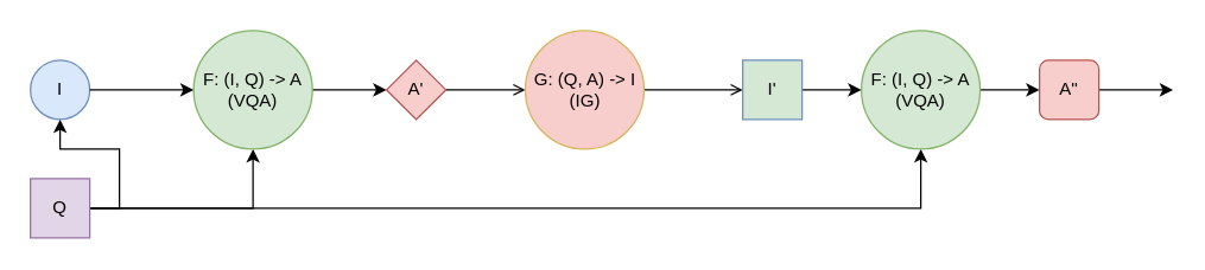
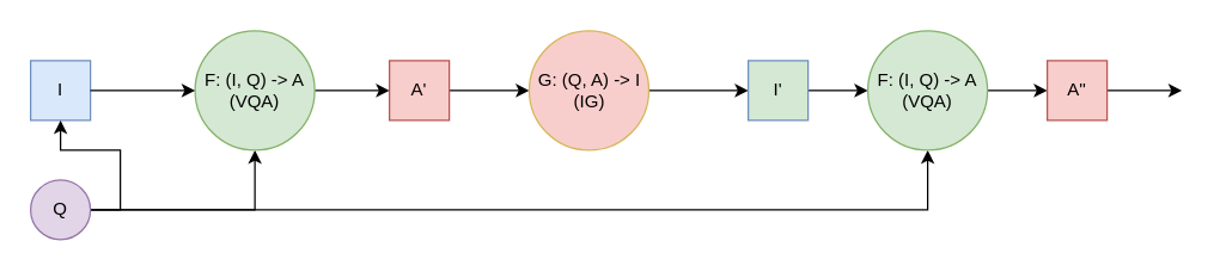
  <mxCell id="0" />
  <mxCell id="1" parent="0" />
- <mxCell id="2" value="I" style="ellipse;whiteSpace=wrap;html=1;fillColor=#dae8fc;strokeColor=#6c8ebf;" parent="1" vertex="1"><mxGeometry x="20" y="40" width="40" height="40" as="geometry" /></mxCell>
+ <mxCell id="2" value="I" style="rounded=0;whiteSpace=wrap;html=1;fillColor=#dae8fc;strokeColor=#6c8ebf;" parent="1" vertex="1"><mxGeometry x="20" y="40" width="40" height="40" as="geometry" /></mxCell>
  <mxCell id="3" style="edgeStyle=orthogonalEdgeStyle;rounded=0;orthogonalLoop=1;jettySize=auto;html=1;exitX=1;exitY=0.5;exitDx=0;exitDy=0;entryX=0.5;entryY=1;entryDx=0;entryDy=0;" edge="1" parent="1" source="6" target="8"><mxGeometry relative="1" as="geometry" /></mxCell>
  <mxCell id="4" style="edgeStyle=orthogonalEdgeStyle;rounded=0;orthogonalLoop=1;jettySize=auto;html=1;exitX=1;exitY=0.5;exitDx=0;exitDy=0;" edge="1" parent="1" source="6" target="2"><mxGeometry relative="1" as="geometry" /></mxCell>
  <mxCell id="5" style="edgeStyle=orthogonalEdgeStyle;rounded=0;orthogonalLoop=1;jettySize=auto;html=1;exitX=1;exitY=0.5;exitDx=0;exitDy=0;entryX=0.5;entryY=1;entryDx=0;entryDy=0;" edge="1" parent="1" source="6" target="17"><mxGeometry relative="1" as="geometry" /></mxCell>
- <mxCell id="6" value="Q" style="rounded=0;whiteSpace=wrap;html=1;fillColor=#e1d5e7;strokeColor=#9673a6;" parent="1" vertex="1"><mxGeometry x="20" y="120" width="40" height="40" as="geometry" /></mxCell>
+ <mxCell id="6" value="Q" style="ellipse;whiteSpace=wrap;html=1;fillColor=#e1d5e7;strokeColor=#9673a6;" parent="1" vertex="1"><mxGeometry x="20" y="120" width="40" height="40" as="geometry" /></mxCell>
  <mxCell id="7" style="edgeStyle=orthogonalEdgeStyle;rounded=0;orthogonalLoop=1;jettySize=auto;html=1;exitX=1;exitY=0.5;exitDx=0;exitDy=0;entryX=0;entryY=0.5;entryDx=0;entryDy=0;" parent="1" source="8" target="11" edge="1"><mxGeometry relative="1" as="geometry" /></mxCell>
  <mxCell id="8" value="F: (I, Q) -&amp;gt; A&lt;br&gt;(VQA)" style="ellipse;whiteSpace=wrap;html=1;aspect=fixed;fillColor=#d5e8d4;strokeColor=#82b366;" parent="1" vertex="1"><mxGeometry x="130" y="20" width="80" height="80" as="geometry" /></mxCell>
  <mxCell id="9" value="" style="endArrow=classic;html=1;exitX=1;exitY=0.5;exitDx=0;exitDy=0;entryX=0;entryY=0.5;entryDx=0;entryDy=0;" parent="1" source="2" target="8" edge="1"><mxGeometry width="50" height="50" relative="1" as="geometry"><mxPoint x="370" y="40" as="sourcePoint" /><mxPoint x="420" y="-10" as="targetPoint" /></mxGeometry></mxCell>
- <mxCell id="10" style="edgeStyle=orthogonalEdgeStyle;rounded=0;orthogonalLoop=1;jettySize=auto;html=1;exitX=1;exitY=0.5;exitDx=0;exitDy=0;endArrow=open;" parent="1" source="11" target="13" edge="1"><mxGeometry relative="1" as="geometry" /></mxCell>
- <mxCell id="11" value="A'" style="rhombus;whiteSpace=wrap;html=1;fillColor=#f8cecc;strokeColor=#b85450;" parent="1" vertex="1"><mxGeometry x="260" y="40" width="40" height="40" as="geometry" /></mxCell>
- <mxCell id="12" style="edgeStyle=orthogonalEdgeStyle;rounded=0;orthogonalLoop=1;jettySize=auto;html=1;exitX=1;exitY=0.5;exitDx=0;exitDy=0;entryX=0;entryY=0.5;entryDx=0;entryDy=0;endArrow=open;" parent="1" source="13" target="15" edge="1"><mxGeometry relative="1" as="geometry" /></mxCell>
+ <mxCell id="10" style="edgeStyle=orthogonalEdgeStyle;rounded=0;orthogonalLoop=1;jettySize=auto;html=1;exitX=1;exitY=0.5;exitDx=0;exitDy=0;" parent="1" source="11" target="13" edge="1"><mxGeometry relative="1" as="geometry" /></mxCell>
+ <mxCell id="11" value="A'" style="rounded=0;whiteSpace=wrap;html=1;fillColor=#f8cecc;strokeColor=#b85450;" parent="1" vertex="1"><mxGeometry x="260" y="40" width="40" height="40" as="geometry" /></mxCell>
+ <mxCell id="12" style="edgeStyle=orthogonalEdgeStyle;rounded=0;orthogonalLoop=1;jettySize=auto;html=1;exitX=1;exitY=0.5;exitDx=0;exitDy=0;entryX=0;entryY=0.5;entryDx=0;entryDy=0;" parent="1" source="13" target="15" edge="1"><mxGeometry relative="1" as="geometry" /></mxCell>
  <mxCell id="13" value="G: (Q, A) -&amp;gt; I&lt;br&gt;(IG)" style="ellipse;whiteSpace=wrap;html=1;aspect=fixed;fillColor=#f8cecc;strokeColor=#d6b656;" parent="1" vertex="1"><mxGeometry x="353.5" y="20" width="80" height="80" as="geometry" /></mxCell>
  <mxCell id="14" style="edgeStyle=orthogonalEdgeStyle;rounded=0;orthogonalLoop=1;jettySize=auto;html=1;exitX=1;exitY=0.5;exitDx=0;exitDy=0;" parent="1" source="15" target="17" edge="1"><mxGeometry relative="1" as="geometry" /></mxCell>
  <mxCell id="15" value="I'" style="rounded=0;whiteSpace=wrap;html=1;fillColor=#d5e8d4;strokeColor=#6c8ebf;" parent="1" vertex="1"><mxGeometry x="500" y="40" width="40" height="40" as="geometry" /></mxCell>
  <mxCell id="16" style="edgeStyle=orthogonalEdgeStyle;rounded=0;orthogonalLoop=1;jettySize=auto;html=1;exitX=1;exitY=0.5;exitDx=0;exitDy=0;entryX=0;entryY=0.5;entryDx=0;entryDy=0;" parent="1" source="17" target="19" edge="1"><mxGeometry relative="1" as="geometry" /></mxCell>
  <mxCell id="17" value="F: (I, Q) -&amp;gt; A&lt;br&gt;(VQA)" style="ellipse;whiteSpace=wrap;html=1;aspect=fixed;fillColor=#d5e8d4;strokeColor=#82b366;" parent="1" vertex="1"><mxGeometry x="580" y="20" width="80" height="80" as="geometry" /></mxCell>
  <mxCell id="18" style="edgeStyle=orthogonalEdgeStyle;rounded=0;orthogonalLoop=1;jettySize=auto;html=1;exitX=1;exitY=0.5;exitDx=0;exitDy=0;" edge="1" parent="1" source="19"><mxGeometry relative="1" as="geometry"><mxPoint x="790" y="60" as="targetPoint" /></mxGeometry></mxCell>
- <mxCell id="19" value="A''" style="whiteSpace=wrap;html=1;fillColor=#f8cecc;strokeColor=#b85450;rounded=1;" parent="1" vertex="1"><mxGeometry x="700" y="40" width="40" height="40" as="geometry" /></mxCell>
+ <mxCell id="19" value="A''" style="rounded=0;whiteSpace=wrap;html=1;fillColor=#f8cecc;strokeColor=#b85450;" parent="1" vertex="1"><mxGeometry x="700" y="40" width="40" height="40" as="geometry" /></mxCell>
